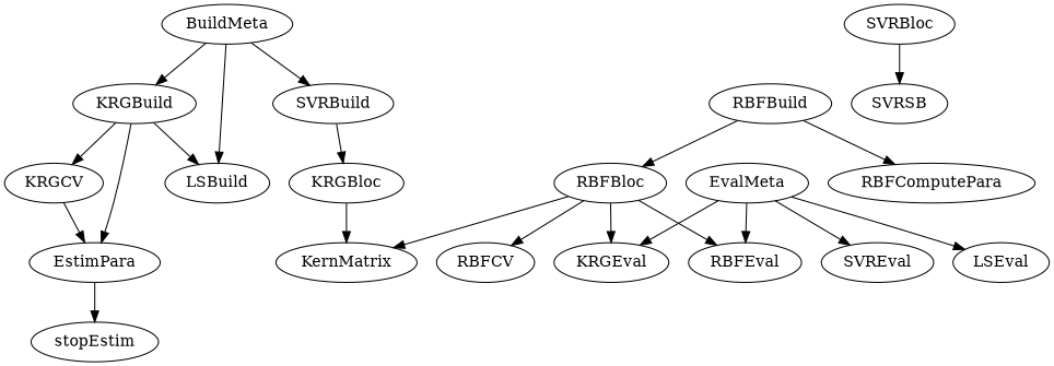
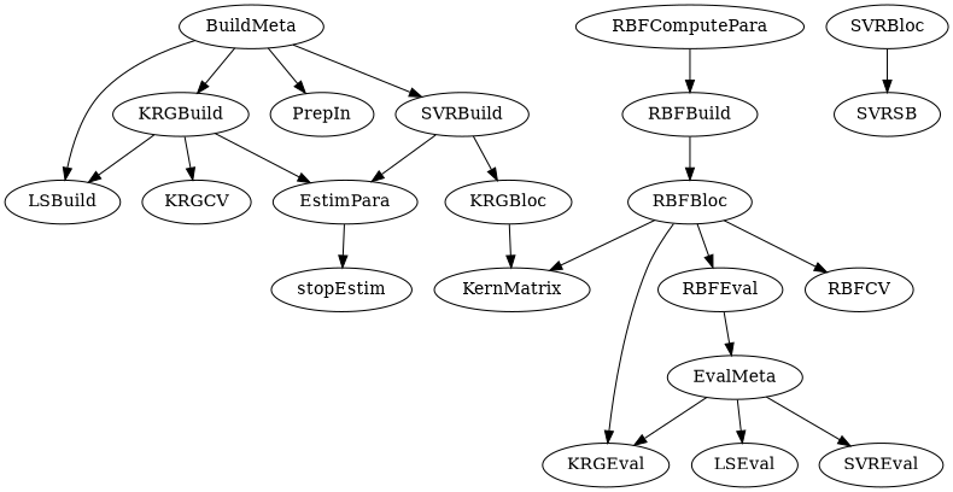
  digraph {
    fontname="DejaVu Serif"
    node [fontname="DejaVu Serif"]
    edge [fontname="DejaVu Serif"]
    BuildMeta
    KRGBuild
    LSBuild
+   PrepIn
    SVRBuild
    EstimPara
    KRGCV
    RBFBuild
    RBFBloc
    RBFComputePara
    KRGBloc
    stopEstim
    KernMatrix
    KRGEval
    RBFEval
    RBFCV
    SVRBloc
    SVRSB
    EvalMeta
    LSEval
    SVREval
    BuildMeta -> KRGBuild
    BuildMeta -> LSBuild
+   BuildMeta -> PrepIn
    BuildMeta -> SVRBuild
    KRGBuild -> LSBuild
    KRGBuild -> EstimPara
    KRGBuild -> KRGCV
-   KRGCV -> EstimPara
+   SVRBuild -> EstimPara
    SVRBuild -> KRGBloc
    EstimPara -> stopEstim
    RBFBuild -> RBFBloc
-   RBFBuild -> RBFComputePara
+   RBFComputePara -> RBFBuild
    RBFBloc -> KernMatrix
    RBFBloc -> KRGEval
    RBFBloc -> RBFEval
    RBFBloc -> RBFCV
    KRGBloc -> KernMatrix
    SVRBloc -> SVRSB
    EvalMeta -> KRGEval
-   EvalMeta -> RBFEval
+   RBFEval -> EvalMeta
    EvalMeta -> LSEval
    EvalMeta -> SVREval
  }
